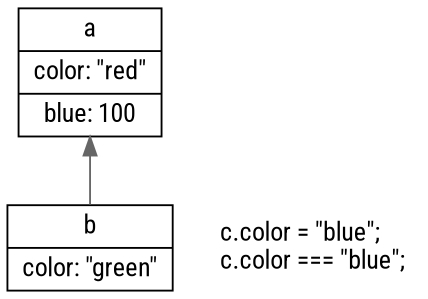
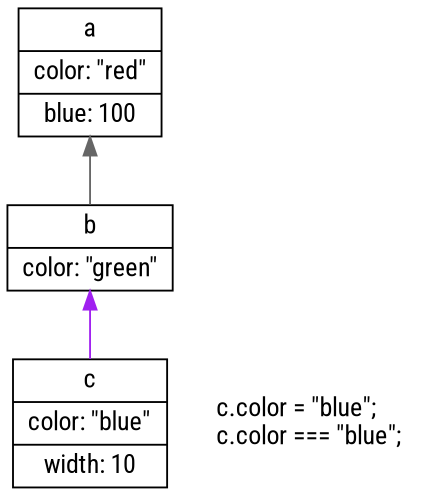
  digraph {
    fontname="Roboto Condensed"
    rankdir=BT
    node [fontname="Roboto Condensed" shape=record]
    edge [fontname="Roboto Condensed"]
    n1 [label="{a|color: \"red\"|blue: 100}"]
    n2 [label="{b|color: \"green\"}"]
+   n3 [label="{c|color: \"blue\"|width: 10}"]
    n4 [label="c.color = \"blue\";\lc.color === \"blue\";\l" shape=plaintext]
    n2 -> n1 [color=gray40]
+   n3 -> n2 [color=purple]
  }
